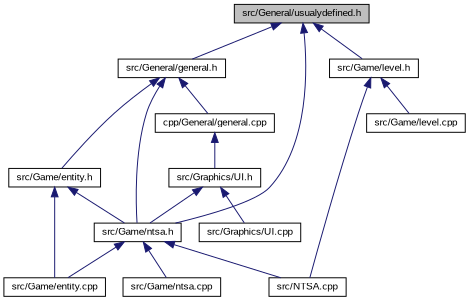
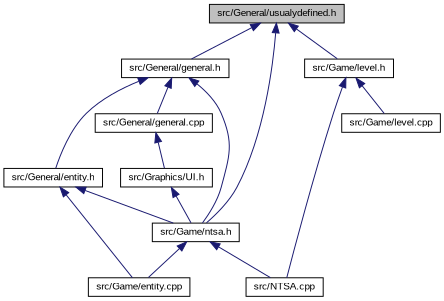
  digraph {
    fontname="Liberation Sans"
    node [color=black fillcolor=white fontname="Liberation Sans" fontsize=10 shape=record style=filled]
    edge [color=midnightblue dir=back fontname="Liberation Sans" fontsize=10 labelfontname=Helvetica labelfontsize=10 style=solid]
    n1 [fillcolor=grey75 fontcolor=black height=0.2 label="src/General/usualydefined.h" width=0.4]
    n2 [height=0.2 label="src/General/general.h" width=0.4]
    n3 [height=0.2 label="src/Game/ntsa.h" width=0.4]
    n4 [height=0.2 label="src/Game/level.h" width=0.4]
-   n5 [height=0.2 label="src/Game/entity.h" width=0.4]
-   n6 [height=0.2 label="cpp/General/general.cpp" width=0.4]
+   n5 [height=0.2 label="src/General/entity.h" width=0.4]
+   n6 [height=0.2 label="src/General/general.cpp" width=0.4]
    n7 [height=0.2 label="src/Game/entity.cpp" width=0.4]
-   n8 [height=0.2 label="src/Game/ntsa.cpp" width=0.4]
    n9 [height=0.2 label="src/NTSA.cpp" width=0.4]
    n10 [height=0.2 label="src/Game/level.cpp" width=0.4]
    n11 [height=0.2 label="src/Graphics/UI.h" width=0.4]
-   n12 [height=0.2 label="src/Graphics/UI.cpp" width=0.4]
    n1 -> n2
    n1 -> n3
    n1 -> n4
    n2 -> n3
    n2 -> n5
    n2 -> n6
    n3 -> n7
-   n3 -> n8
    n3 -> n9
    n4 -> n9
    n4 -> n10
    n5 -> n3
    n5 -> n7
    n6 -> n11
    n11 -> n3
-   n11 -> n12
  }
